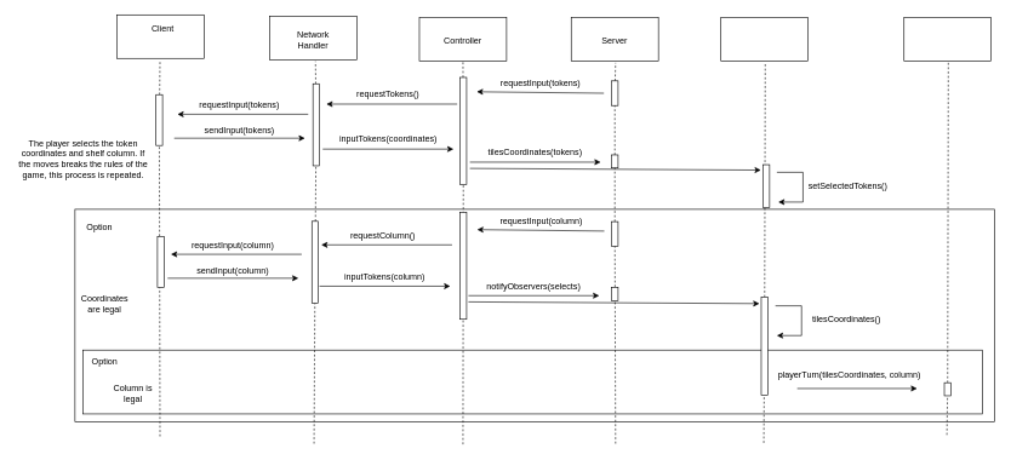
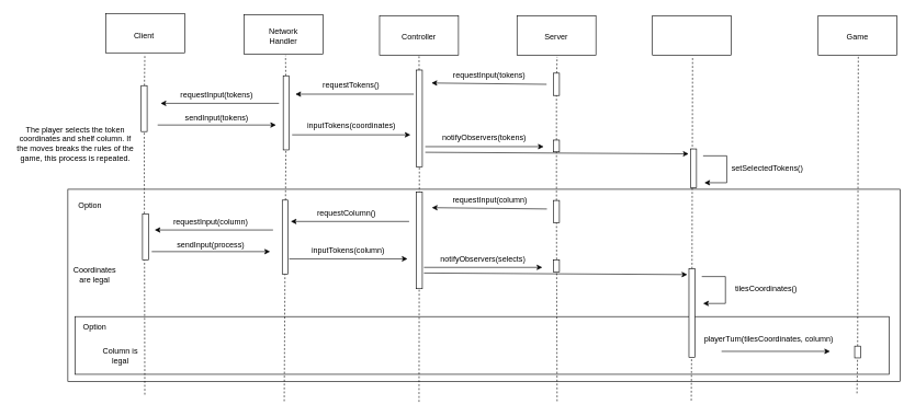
  <mxCell id="0" />
  <mxCell id="1" parent="0" />
  <mxCell id="2" value="" style="rounded=0;whiteSpace=wrap;html=1;fillColor=none;" parent="1" vertex="1"><mxGeometry x="102" y="288" width="1266" height="293" as="geometry" /></mxCell>
  <mxCell id="3" value="" style="rounded=0;whiteSpace=wrap;html=1;fillColor=none;" parent="1" vertex="1"><mxGeometry x="113" y="482" width="1238" height="88" as="geometry" /></mxCell>
  <mxCell id="4" value="" style="endArrow=none;html=1;rounded=0;startArrow=classic;startFill=1;endFill=0;" parent="1" edge="1"><mxGeometry width="50" height="50" relative="1" as="geometry"><mxPoint x="655" y="126" as="sourcePoint" /><mxPoint x="830" y="128" as="targetPoint" /></mxGeometry></mxCell>
  <mxCell id="5" value="" style="rounded=0;whiteSpace=wrap;html=1;" parent="1" vertex="1"><mxGeometry x="160" y="20" width="120" height="60" as="geometry" /></mxCell>
- <mxCell id="6" value="Client" style="text;html=1;strokeColor=none;fillColor=none;align=center;verticalAlign=middle;whiteSpace=wrap;rounded=0;" parent="1" vertex="1"><mxGeometry x="193" y="24" width="60" height="30" as="geometry" /></mxCell>
+ <mxCell id="6" value="Client" style="text;html=1;strokeColor=none;fillColor=none;align=center;verticalAlign=middle;whiteSpace=wrap;rounded=0;" parent="1" vertex="1"><mxGeometry x="188" y="39" width="60" height="30" as="geometry" /></mxCell>
  <mxCell id="7" value="" style="rounded=0;whiteSpace=wrap;html=1;" parent="1" vertex="1"><mxGeometry x="370" y="22" width="120" height="60" as="geometry" /></mxCell>
  <mxCell id="8" value="Network&lt;br&gt;Handler" style="text;html=1;strokeColor=none;fillColor=none;align=center;verticalAlign=middle;whiteSpace=wrap;rounded=0;" parent="1" vertex="1"><mxGeometry x="400" y="39" width="60" height="30" as="geometry" /></mxCell>
  <mxCell id="9" value="" style="rounded=0;whiteSpace=wrap;html=1;" parent="1" vertex="1"><mxGeometry x="576" y="24" width="120" height="60" as="geometry" /></mxCell>
  <mxCell id="10" value="Controller" style="text;html=1;strokeColor=none;fillColor=none;align=center;verticalAlign=middle;whiteSpace=wrap;rounded=0;" parent="1" vertex="1"><mxGeometry x="606" y="41" width="60" height="30" as="geometry" /></mxCell>
  <mxCell id="11" value="" style="rounded=0;whiteSpace=wrap;html=1;" parent="1" vertex="1"><mxGeometry x="785" y="24" width="120" height="60" as="geometry" /></mxCell>
  <mxCell id="12" value="Server" style="text;html=1;strokeColor=none;fillColor=none;align=center;verticalAlign=middle;whiteSpace=wrap;rounded=0;" parent="1" vertex="1"><mxGeometry x="815" y="41" width="60" height="30" as="geometry" /></mxCell>
  <mxCell id="13" value="" style="rounded=0;whiteSpace=wrap;html=1;" parent="1" vertex="1"><mxGeometry x="991" y="24" width="120" height="60" as="geometry" /></mxCell>
  <mxCell id="14" value="" style="endArrow=none;dashed=1;html=1;rounded=0;startArrow=none;" parent="1" edge="1" source="58"><mxGeometry width="50" height="50" relative="1" as="geometry"><mxPoint x="219" y="601" as="sourcePoint" /><mxPoint x="219" y="84" as="targetPoint" /></mxGeometry></mxCell>
  <mxCell id="15" value="" style="endArrow=none;dashed=1;html=1;rounded=0;startArrow=none;" parent="1" edge="1" source="61"><mxGeometry width="50" height="50" relative="1" as="geometry"><mxPoint x="431" y="611" as="sourcePoint" /><mxPoint x="433" y="84" as="targetPoint" /></mxGeometry></mxCell>
  <mxCell id="16" value="" style="endArrow=none;dashed=1;html=1;rounded=0;startArrow=none;" parent="1" edge="1" source="70"><mxGeometry width="50" height="50" relative="1" as="geometry"><mxPoint x="846" y="611" as="sourcePoint" /><mxPoint x="846" y="86" as="targetPoint" /></mxGeometry></mxCell>
  <mxCell id="17" value="" style="endArrow=none;dashed=1;html=1;rounded=0;startArrow=none;" parent="1" edge="1" source="75"><mxGeometry width="50" height="50" relative="1" as="geometry"><mxPoint x="1050" y="610" as="sourcePoint" /><mxPoint x="1052" y="86" as="targetPoint" /></mxGeometry></mxCell>
  <mxCell id="18" value="" style="endArrow=none;dashed=1;html=1;rounded=0;entryX=0.5;entryY=1;entryDx=0;entryDy=0;startArrow=none;" parent="1" target="9" edge="1" source="65"><mxGeometry width="50" height="50" relative="1" as="geometry"><mxPoint x="636" y="612" as="sourcePoint" /><mxPoint x="635.871" y="305.5" as="targetPoint" /></mxGeometry></mxCell>
  <mxCell id="19" value="requestInput(tokens)" style="text;html=1;strokeColor=none;fillColor=none;align=center;verticalAlign=middle;whiteSpace=wrap;rounded=0;" parent="1" vertex="1"><mxGeometry x="713" y="100" width="60" height="30" as="geometry" /></mxCell>
  <mxCell id="20" value="" style="endArrow=classic;html=1;rounded=0;" parent="1" edge="1"><mxGeometry width="50" height="50" relative="1" as="geometry"><mxPoint x="628" y="143" as="sourcePoint" /><mxPoint x="448" y="143" as="targetPoint" /></mxGeometry></mxCell>
  <mxCell id="21" value="requestTokens()" style="text;html=1;strokeColor=none;fillColor=none;align=center;verticalAlign=middle;whiteSpace=wrap;rounded=0;" parent="1" vertex="1"><mxGeometry x="503" y="115" width="60" height="30" as="geometry" /></mxCell>
  <mxCell id="22" value="" style="endArrow=classic;html=1;rounded=0;" parent="1" edge="1"><mxGeometry width="50" height="50" relative="1" as="geometry"><mxPoint x="423" y="157" as="sourcePoint" /><mxPoint x="243" y="157" as="targetPoint" /></mxGeometry></mxCell>
  <mxCell id="23" value="requestInput(tokens)" style="text;html=1;strokeColor=none;fillColor=none;align=center;verticalAlign=middle;whiteSpace=wrap;rounded=0;" parent="1" vertex="1"><mxGeometry x="225" y="130" width="207" height="30" as="geometry" /></mxCell>
  <mxCell id="24" value="" style="endArrow=none;html=1;rounded=0;endFill=0;startArrow=classic;startFill=1;" parent="1" edge="1"><mxGeometry width="50" height="50" relative="1" as="geometry"><mxPoint x="418.5" y="190" as="sourcePoint" /><mxPoint x="238.5" y="190" as="targetPoint" /></mxGeometry></mxCell>
  <mxCell id="25" value="sendInput(tokens)" style="text;html=1;strokeColor=none;fillColor=none;align=center;verticalAlign=middle;whiteSpace=wrap;rounded=0;" parent="1" vertex="1"><mxGeometry x="225" y="165" width="207" height="30" as="geometry" /></mxCell>
  <mxCell id="26" value="The player selects the token coordinates and shelf column. If the moves breaks the rules of the game, this process is repeated." style="text;html=1;strokeColor=none;fillColor=none;align=center;verticalAlign=middle;whiteSpace=wrap;rounded=0;" parent="1" vertex="1"><mxGeometry x="20" y="191" width="187" height="56" as="geometry" /></mxCell>
  <mxCell id="27" value="" style="endArrow=none;html=1;rounded=0;endFill=0;startArrow=classic;startFill=1;" parent="1" edge="1"><mxGeometry width="50" height="50" relative="1" as="geometry"><mxPoint x="623" y="205" as="sourcePoint" /><mxPoint x="443" y="205" as="targetPoint" /></mxGeometry></mxCell>
  <mxCell id="28" value="inputTokens(coordinates)" style="text;html=1;strokeColor=none;fillColor=none;align=center;verticalAlign=middle;whiteSpace=wrap;rounded=0;" parent="1" vertex="1"><mxGeometry x="429.5" y="177" width="207" height="30" as="geometry" /></mxCell>
  <mxCell id="29" value="" style="endArrow=none;html=1;rounded=0;endFill=0;startArrow=classic;startFill=1;" parent="1" edge="1"><mxGeometry width="50" height="50" relative="1" as="geometry"><mxPoint x="825.5" y="223" as="sourcePoint" /><mxPoint x="645.5" y="223" as="targetPoint" /></mxGeometry></mxCell>
- <mxCell id="30" value="tilesCoordinates(tokens)" style="text;html=1;strokeColor=none;fillColor=none;align=center;verticalAlign=middle;whiteSpace=wrap;rounded=0;" parent="1" vertex="1"><mxGeometry x="632" y="195" width="207" height="30" as="geometry" /></mxCell>
+ <mxCell id="30" value="notifyObservers(tokens)" style="text;html=1;strokeColor=none;fillColor=none;align=center;verticalAlign=middle;whiteSpace=wrap;rounded=0;" parent="1" vertex="1"><mxGeometry x="632" y="195" width="207" height="30" as="geometry" /></mxCell>
  <mxCell id="31" value="" style="endArrow=none;html=1;rounded=0;endFill=0;startArrow=classic;startFill=1;" parent="1" edge="1"><mxGeometry width="50" height="50" relative="1" as="geometry"><mxPoint x="1046" y="234" as="sourcePoint" /><mxPoint x="645.5" y="231.6" as="targetPoint" /></mxGeometry></mxCell>
  <mxCell id="32" value="" style="endArrow=classic;html=1;rounded=0;" parent="1" edge="1"><mxGeometry x="-0.351" y="514" width="50" height="50" relative="1" as="geometry"><mxPoint x="1068" y="237" as="sourcePoint" /><mxPoint x="1070" y="278" as="targetPoint" /><Array as="points"><mxPoint x="1104" y="237" /><mxPoint x="1104" y="278" /></Array><mxPoint x="-195" y="-403" as="offset" /></mxGeometry></mxCell>
  <mxCell id="33" value="setSelectedTokens()" style="text;html=1;strokeColor=none;fillColor=none;align=center;verticalAlign=middle;whiteSpace=wrap;rounded=0;" parent="1" vertex="1"><mxGeometry x="1136" y="241" width="60" height="30" as="geometry" /></mxCell>
  <mxCell id="34" value="" style="rounded=0;whiteSpace=wrap;html=1;" parent="1" vertex="1"><mxGeometry x="1243" y="24" width="120" height="60" as="geometry" /></mxCell>
+ <mxCell id="35" value="Game" style="text;html=1;strokeColor=none;fillColor=none;align=center;verticalAlign=middle;whiteSpace=wrap;rounded=0;" parent="1" vertex="1"><mxGeometry x="1273" y="41" width="60" height="30" as="geometry" /></mxCell>
  <mxCell id="36" value="" style="endArrow=none;dashed=1;html=1;rounded=0;startArrow=none;" parent="1" edge="1" source="77"><mxGeometry width="50" height="50" relative="1" as="geometry"><mxPoint x="1302" y="599" as="sourcePoint" /><mxPoint x="1304" y="86" as="targetPoint" /></mxGeometry></mxCell>
  <mxCell id="37" value="" style="endArrow=none;html=1;rounded=0;startArrow=classic;startFill=1;endFill=0;" parent="1" edge="1"><mxGeometry width="50" height="50" relative="1" as="geometry"><mxPoint x="655.5" y="316" as="sourcePoint" /><mxPoint x="830.5" y="318" as="targetPoint" /></mxGeometry></mxCell>
  <mxCell id="38" value="requestInput(column)" style="text;html=1;strokeColor=none;fillColor=none;align=center;verticalAlign=middle;whiteSpace=wrap;rounded=0;" parent="1" vertex="1"><mxGeometry x="713.5" y="290" width="60" height="30" as="geometry" /></mxCell>
  <mxCell id="39" value="" style="endArrow=classic;html=1;rounded=0;" parent="1" edge="1"><mxGeometry width="50" height="50" relative="1" as="geometry"><mxPoint x="621" y="337" as="sourcePoint" /><mxPoint x="441" y="337" as="targetPoint" /></mxGeometry></mxCell>
  <mxCell id="40" value="requestColumn()" style="text;html=1;strokeColor=none;fillColor=none;align=center;verticalAlign=middle;whiteSpace=wrap;rounded=0;" parent="1" vertex="1"><mxGeometry x="496" y="309" width="60" height="30" as="geometry" /></mxCell>
  <mxCell id="41" value="" style="endArrow=classic;html=1;rounded=0;" parent="1" edge="1"><mxGeometry width="50" height="50" relative="1" as="geometry"><mxPoint x="414" y="350" as="sourcePoint" /><mxPoint x="234" y="350" as="targetPoint" /></mxGeometry></mxCell>
  <mxCell id="42" value="requestInput(column)" style="text;html=1;strokeColor=none;fillColor=none;align=center;verticalAlign=middle;whiteSpace=wrap;rounded=0;" parent="1" vertex="1"><mxGeometry x="216" y="323" width="207" height="30" as="geometry" /></mxCell>
  <mxCell id="43" value="" style="endArrow=none;html=1;rounded=0;endFill=0;startArrow=classic;startFill=1;" parent="1" edge="1"><mxGeometry width="50" height="50" relative="1" as="geometry"><mxPoint x="409.5" y="383" as="sourcePoint" /><mxPoint x="229.5" y="383" as="targetPoint" /></mxGeometry></mxCell>
- <mxCell id="44" value="sendInput(column)" style="text;html=1;strokeColor=none;fillColor=none;align=center;verticalAlign=middle;whiteSpace=wrap;rounded=0;" parent="1" vertex="1"><mxGeometry x="216" y="358" width="207" height="30" as="geometry" /></mxCell>
+ <mxCell id="44" value="sendInput(process)" style="text;html=1;strokeColor=none;fillColor=none;align=center;verticalAlign=middle;whiteSpace=wrap;rounded=0;" parent="1" vertex="1"><mxGeometry x="216" y="358" width="207" height="30" as="geometry" /></mxCell>
  <mxCell id="45" value="" style="endArrow=none;html=1;rounded=0;endFill=0;startArrow=classic;startFill=1;" parent="1" edge="1"><mxGeometry width="50" height="50" relative="1" as="geometry"><mxPoint x="618.5" y="394" as="sourcePoint" /><mxPoint x="438.5" y="394" as="targetPoint" /></mxGeometry></mxCell>
  <mxCell id="46" value="inputTokens(column)" style="text;html=1;strokeColor=none;fillColor=none;align=center;verticalAlign=middle;whiteSpace=wrap;rounded=0;" parent="1" vertex="1"><mxGeometry x="425" y="366" width="207" height="30" as="geometry" /></mxCell>
  <mxCell id="47" value="" style="endArrow=none;html=1;rounded=0;endFill=0;startArrow=classic;startFill=1;" parent="1" edge="1"><mxGeometry width="50" height="50" relative="1" as="geometry"><mxPoint x="823.5" y="407" as="sourcePoint" /><mxPoint x="643.5" y="407" as="targetPoint" /></mxGeometry></mxCell>
  <mxCell id="48" value="notifyObservers(selects)" style="text;html=1;strokeColor=none;fillColor=none;align=center;verticalAlign=middle;whiteSpace=wrap;rounded=0;" parent="1" vertex="1"><mxGeometry x="630" y="379" width="207" height="30" as="geometry" /></mxCell>
  <mxCell id="49" value="" style="endArrow=none;html=1;rounded=0;endFill=0;startArrow=classic;startFill=1;" parent="1" edge="1"><mxGeometry width="50" height="50" relative="1" as="geometry"><mxPoint x="1044" y="418" as="sourcePoint" /><mxPoint x="643.5" y="415.6" as="targetPoint" /></mxGeometry></mxCell>
  <mxCell id="50" value="" style="endArrow=classic;html=1;rounded=0;" parent="1" edge="1"><mxGeometry x="-0.351" y="514" width="50" height="50" relative="1" as="geometry"><mxPoint x="1066" y="421" as="sourcePoint" /><mxPoint x="1068" y="462" as="targetPoint" /><Array as="points"><mxPoint x="1102" y="421" /><mxPoint x="1102" y="462" /></Array><mxPoint x="-195" y="-403" as="offset" /></mxGeometry></mxCell>
  <mxCell id="51" value="tilesCoordinates()" style="text;html=1;strokeColor=none;fillColor=none;align=center;verticalAlign=middle;whiteSpace=wrap;rounded=0;" parent="1" vertex="1"><mxGeometry x="1134" y="425" width="60" height="30" as="geometry" /></mxCell>
  <mxCell id="52" value="" style="endArrow=classic;html=1;rounded=0;" parent="1" edge="1"><mxGeometry width="50" height="50" relative="1" as="geometry"><mxPoint x="1096" y="535" as="sourcePoint" /><mxPoint x="1261" y="535" as="targetPoint" /></mxGeometry></mxCell>
  <mxCell id="53" value="playerTurn(tilesCoordinates, column)" style="text;html=1;strokeColor=none;fillColor=none;align=center;verticalAlign=middle;whiteSpace=wrap;rounded=0;" parent="1" vertex="1"><mxGeometry x="1043" y="502" width="250" height="30" as="geometry" /></mxCell>
  <mxCell id="54" value="Option" style="text;html=1;strokeColor=none;fillColor=none;align=center;verticalAlign=middle;whiteSpace=wrap;rounded=0;" parent="1" vertex="1"><mxGeometry x="106" y="298" width="60" height="30" as="geometry" /></mxCell>
  <mxCell id="55" value="Coordinates are legal" style="text;html=1;strokeColor=none;fillColor=none;align=center;verticalAlign=middle;whiteSpace=wrap;rounded=0;" parent="1" vertex="1"><mxGeometry x="113" y="404" width="60" height="30" as="geometry" /></mxCell>
  <mxCell id="56" value="Option" style="text;html=1;strokeColor=none;fillColor=none;align=center;verticalAlign=middle;whiteSpace=wrap;rounded=0;" parent="1" vertex="1"><mxGeometry x="113" y="484" width="60" height="30" as="geometry" /></mxCell>
  <mxCell id="57" value="Column is legal" style="text;html=1;strokeColor=none;fillColor=none;align=center;verticalAlign=middle;whiteSpace=wrap;rounded=0;" parent="1" vertex="1"><mxGeometry x="152" y="527" width="60" height="30" as="geometry" /></mxCell>
  <mxCell id="58" value="" style="rounded=0;whiteSpace=wrap;html=1;" vertex="1" parent="1"><mxGeometry x="213.5" y="130" width="9" height="70" as="geometry" /></mxCell>
  <mxCell id="59" value="" style="endArrow=none;dashed=1;html=1;rounded=0;" edge="1" parent="1" target="58"><mxGeometry width="50" height="50" relative="1" as="geometry"><mxPoint x="219" y="601" as="sourcePoint" /><mxPoint x="219" y="84" as="targetPoint" /></mxGeometry></mxCell>
  <mxCell id="60" value="" style="rounded=0;whiteSpace=wrap;html=1;" vertex="1" parent="1"><mxGeometry x="215.5" y="326" width="9" height="70" as="geometry" /></mxCell>
  <mxCell id="61" value="" style="rounded=0;whiteSpace=wrap;html=1;" vertex="1" parent="1"><mxGeometry x="429.5" y="115" width="9" height="113" as="geometry" /></mxCell>
  <mxCell id="62" value="" style="endArrow=none;dashed=1;html=1;rounded=0;startArrow=none;" edge="1" parent="1" source="63" target="61"><mxGeometry width="50" height="50" relative="1" as="geometry"><mxPoint x="431" y="611" as="sourcePoint" /><mxPoint x="433" y="84" as="targetPoint" /></mxGeometry></mxCell>
  <mxCell id="63" value="" style="rounded=0;whiteSpace=wrap;html=1;" vertex="1" parent="1"><mxGeometry x="428" y="304.5" width="9" height="113" as="geometry" /></mxCell>
  <mxCell id="64" value="" style="endArrow=none;dashed=1;html=1;rounded=0;" edge="1" parent="1" target="63"><mxGeometry width="50" height="50" relative="1" as="geometry"><mxPoint x="431" y="611" as="sourcePoint" /><mxPoint x="433.614" y="228" as="targetPoint" /></mxGeometry></mxCell>
  <mxCell id="65" value="" style="rounded=0;whiteSpace=wrap;html=1;" vertex="1" parent="1"><mxGeometry x="632" y="106.25" width="9" height="147.5" as="geometry" /></mxCell>
  <mxCell id="66" value="" style="endArrow=none;dashed=1;html=1;rounded=0;entryX=0.5;entryY=1;entryDx=0;entryDy=0;" edge="1" parent="1" target="65"><mxGeometry width="50" height="50" relative="1" as="geometry"><mxPoint x="636" y="612" as="sourcePoint" /><mxPoint x="636" y="84" as="targetPoint" /></mxGeometry></mxCell>
  <mxCell id="67" value="" style="rounded=0;whiteSpace=wrap;html=1;" vertex="1" parent="1"><mxGeometry x="632" y="292" width="9" height="147.5" as="geometry" /></mxCell>
  <mxCell id="68" value="" style="rounded=0;whiteSpace=wrap;html=1;fillColor=default;" vertex="1" parent="1"><mxGeometry x="840.5" y="305" width="9" height="34" as="geometry" /></mxCell>
  <mxCell id="69" value="" style="endArrow=none;dashed=1;html=1;rounded=0;" edge="1" parent="1" target="68"><mxGeometry width="50" height="50" relative="1" as="geometry"><mxPoint x="846" y="611" as="sourcePoint" /><mxPoint x="846" y="86" as="targetPoint" /></mxGeometry></mxCell>
  <mxCell id="70" value="" style="rounded=0;whiteSpace=wrap;html=1;fillColor=default;" vertex="1" parent="1"><mxGeometry x="840.5" y="111" width="9" height="34" as="geometry" /></mxCell>
  <mxCell id="71" value="" style="endArrow=none;dashed=1;html=1;rounded=0;startArrow=none;" edge="1" parent="1" source="72" target="70"><mxGeometry width="50" height="50" relative="1" as="geometry"><mxPoint x="845.072" y="305" as="sourcePoint" /><mxPoint x="846" y="86" as="targetPoint" /></mxGeometry></mxCell>
  <mxCell id="72" value="" style="rounded=0;whiteSpace=wrap;html=1;fillColor=default;" vertex="1" parent="1"><mxGeometry x="840.5" y="213" width="9" height="18" as="geometry" /></mxCell>
  <mxCell id="73" value="" style="endArrow=none;dashed=1;html=1;rounded=0;startArrow=none;" edge="1" parent="1" source="68" target="72"><mxGeometry width="50" height="50" relative="1" as="geometry"><mxPoint x="845" y="305" as="sourcePoint" /><mxPoint x="845" y="145" as="targetPoint" /></mxGeometry></mxCell>
  <mxCell id="74" value="" style="rounded=0;whiteSpace=wrap;html=1;fillColor=default;" vertex="1" parent="1"><mxGeometry x="1049" y="226.5" width="9" height="59" as="geometry" /></mxCell>
  <mxCell id="75" value="" style="rounded=0;whiteSpace=wrap;html=1;fillColor=default;" vertex="1" parent="1"><mxGeometry x="1046.5" y="409" width="9" height="135" as="geometry" /></mxCell>
  <mxCell id="76" value="" style="endArrow=none;dashed=1;html=1;rounded=0;" edge="1" parent="1" target="75"><mxGeometry width="50" height="50" relative="1" as="geometry"><mxPoint x="1050" y="610" as="sourcePoint" /><mxPoint x="1052" y="86" as="targetPoint" /></mxGeometry></mxCell>
  <mxCell id="77" value="" style="rounded=0;whiteSpace=wrap;html=1;fillColor=default;" vertex="1" parent="1"><mxGeometry x="1298.5" y="527" width="9" height="18" as="geometry" /></mxCell>
  <mxCell id="78" value="" style="endArrow=none;dashed=1;html=1;rounded=0;" edge="1" parent="1" target="77"><mxGeometry width="50" height="50" relative="1" as="geometry"><mxPoint x="1302" y="599" as="sourcePoint" /><mxPoint x="1304" y="86" as="targetPoint" /></mxGeometry></mxCell>
  <mxCell id="79" value="" style="rounded=0;whiteSpace=wrap;html=1;fillColor=default;" vertex="1" parent="1"><mxGeometry x="840.5" y="396" width="9" height="18" as="geometry" /></mxCell>
